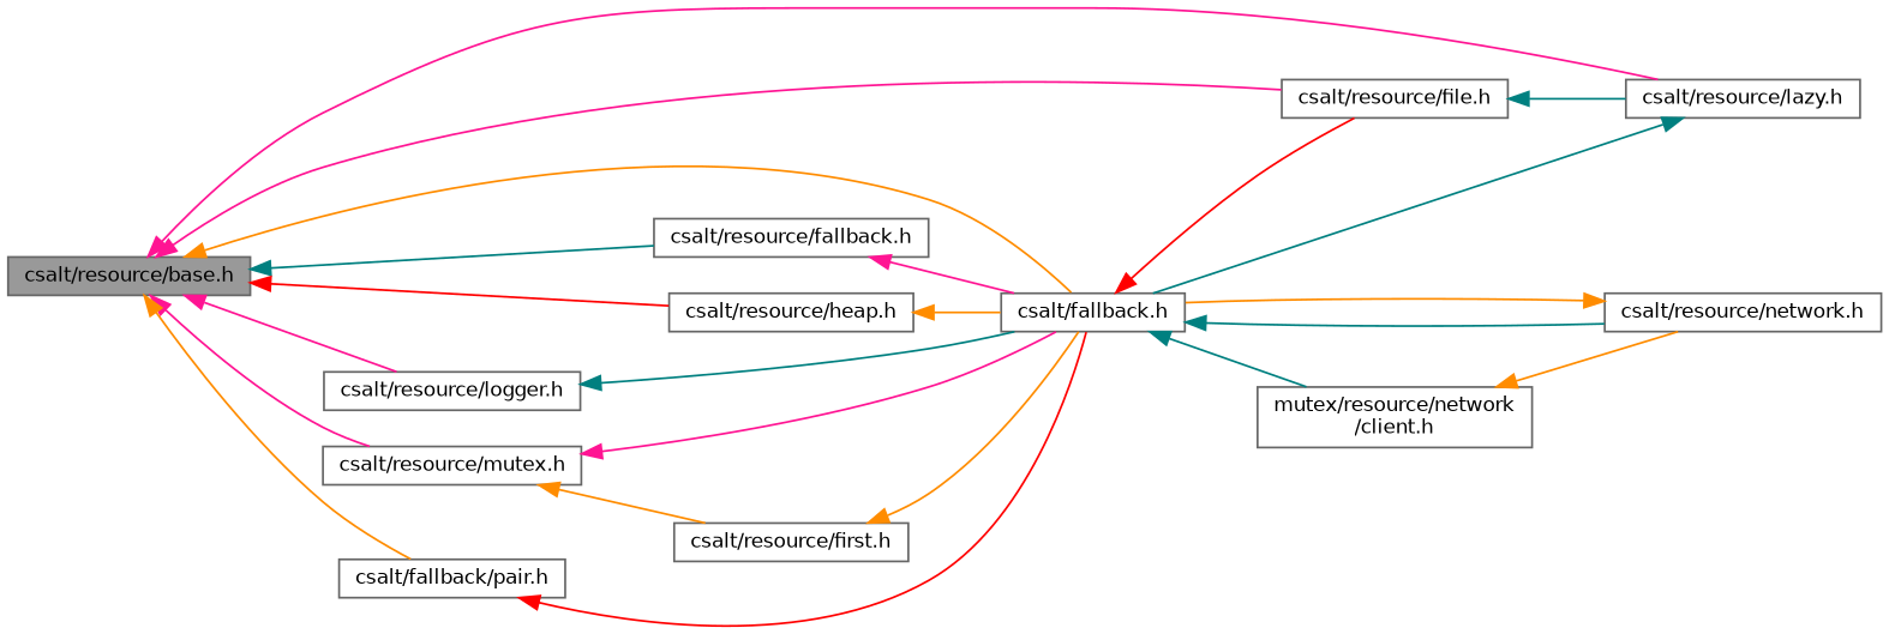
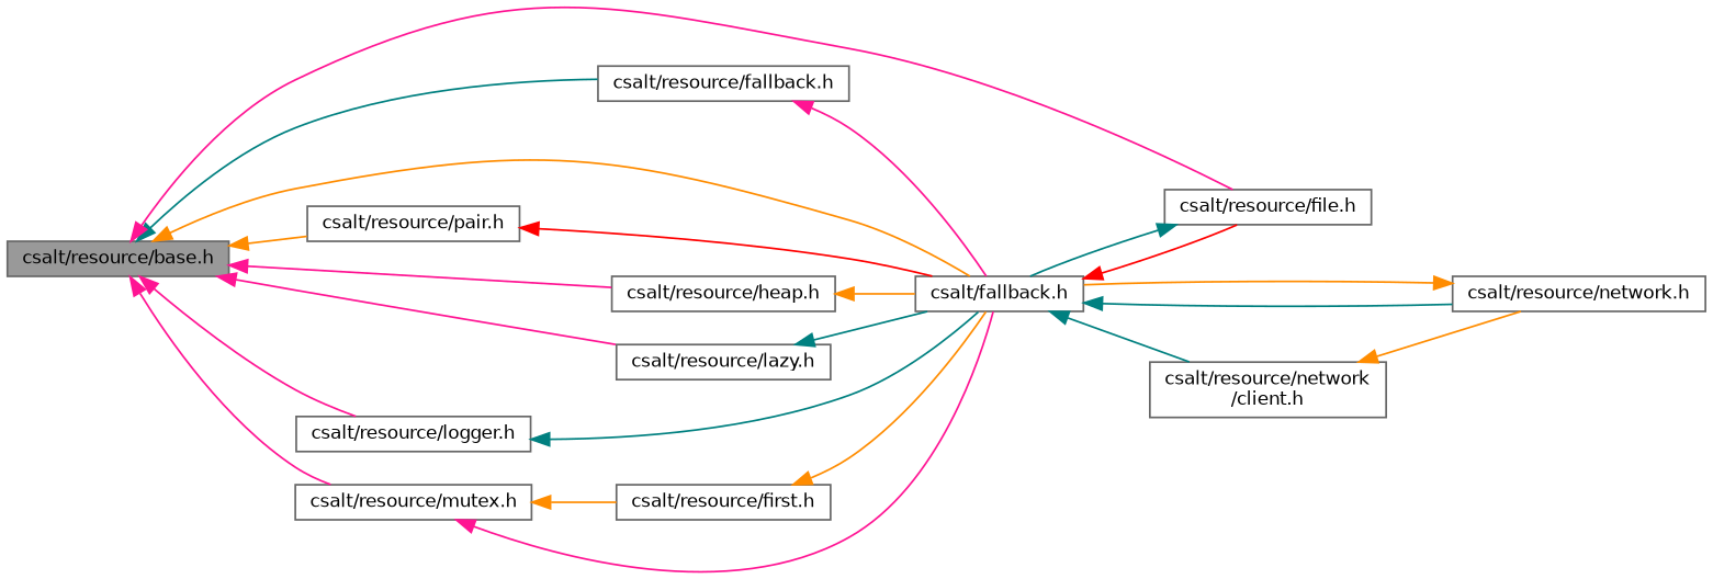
  digraph {
    rankdir=LR
    node [color=grey40 fillcolor=white fontname=Helvetica fontsize=10 shape=box style=filled]
    edge [color=darkorange dir=back fontname=Helvetica fontsize=10 labelfontname=Helvetica labelfontsize=10 style=solid]
    n1 [color=gray40 fillcolor=grey60 fontcolor=black height=0.2 label="csalt/resource/base.h" width=0.4]
    n2 [height=0.2 label="csalt/resource/fallback.h" width=0.4]
    n3 [height=0.2 label="csalt/fallback.h" width=0.4]
    n4 [height=0.2 label="csalt/resource/file.h" width=0.4]
    n5 [height=0.2 label="csalt/resource/heap.h" width=0.4]
    n6 [height=0.2 label="csalt/resource/lazy.h" width=0.4]
    n7 [height=0.2 label="csalt/resource/logger.h" width=0.4]
    n8 [height=0.2 label="csalt/resource/mutex.h" width=0.4]
-   n9 [height=0.2 label="csalt/fallback/pair.h" width=0.4]
+   n9 [height=0.2 label="csalt/resource/pair.h" width=0.4]
    n10 [height=0.2 label="csalt/resource/network.h" width=0.4]
-   n11 [height=0.2 label="mutex/resource/network\l/client.h" width=0.4]
+   n11 [height=0.2 label="csalt/resource/network\l/client.h" width=0.4]
    n12 [height=0.2 label="csalt/resource/first.h" width=0.4]
    n1 -> n2 [color=teal]
    n1 -> n3
    n1 -> n4 [color=deeppink]
-   n1 -> n5 [color=red]
+   n1 -> n5 [color=deeppink]
    n1 -> n6 [color=deeppink]
    n1 -> n7 [color=deeppink]
    n1 -> n8 [color=deeppink]
    n1 -> n9
    n2 -> n3 [color=deeppink]
    n3 -> n4 [color=red]
    n3 -> n10 [color=teal]
    n3 -> n11 [color=teal]
-   n4 -> n6 [color=teal]
+   n4 -> n3 [color=teal]
    n5 -> n3
    n6 -> n3 [color=teal]
    n7 -> n3 [color=teal]
    n8 -> n3 [color=deeppink]
    n8 -> n12
    n9 -> n3 [color=red]
    n10 -> n3
    n11 -> n10
    n12 -> n3
  }
